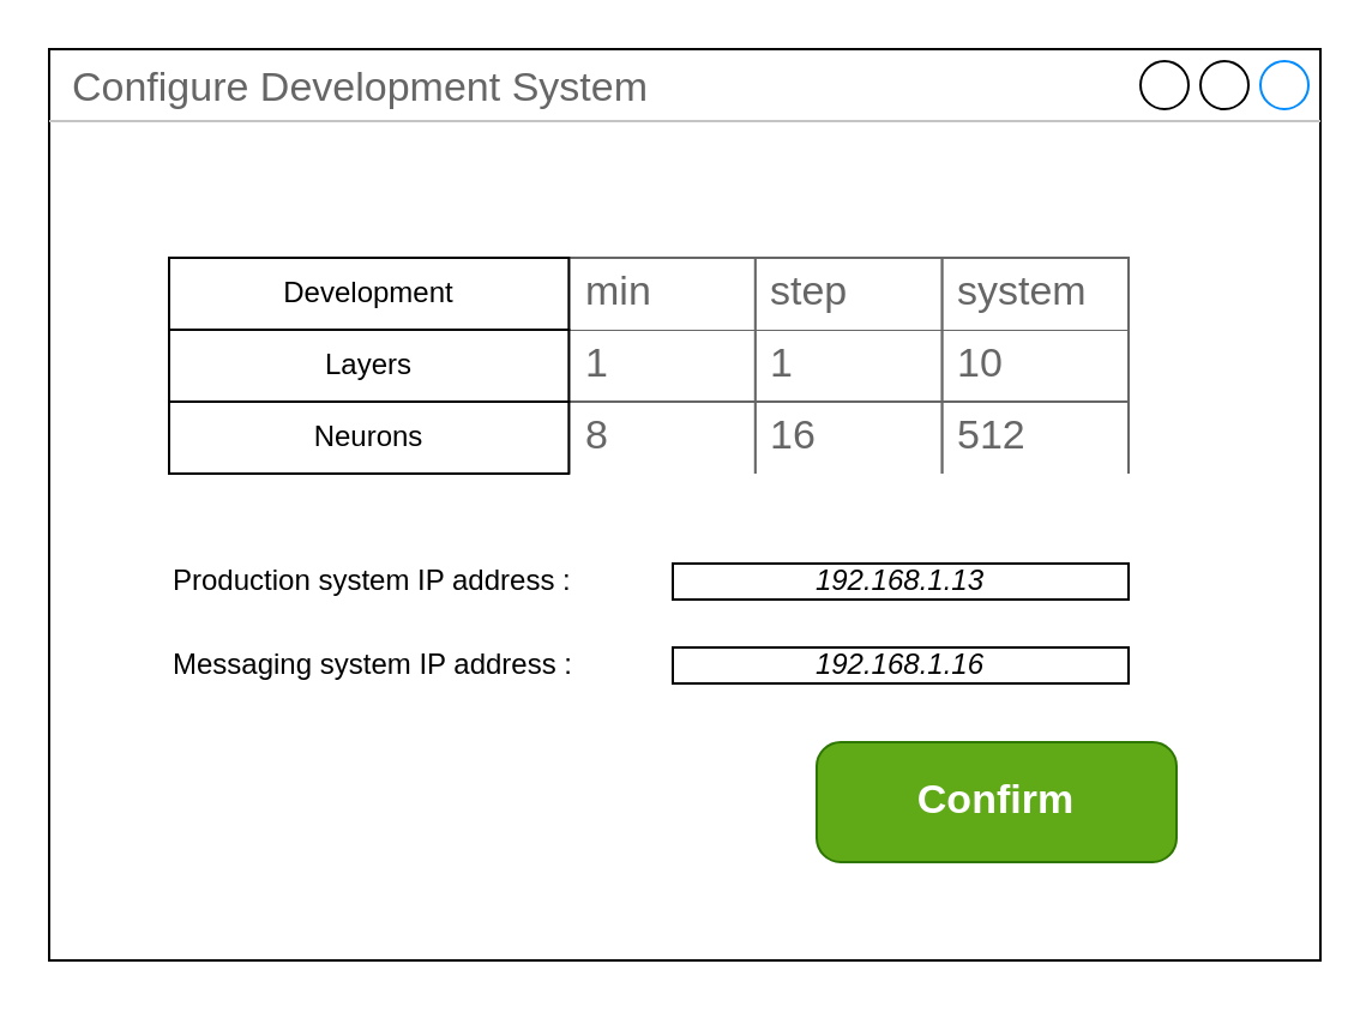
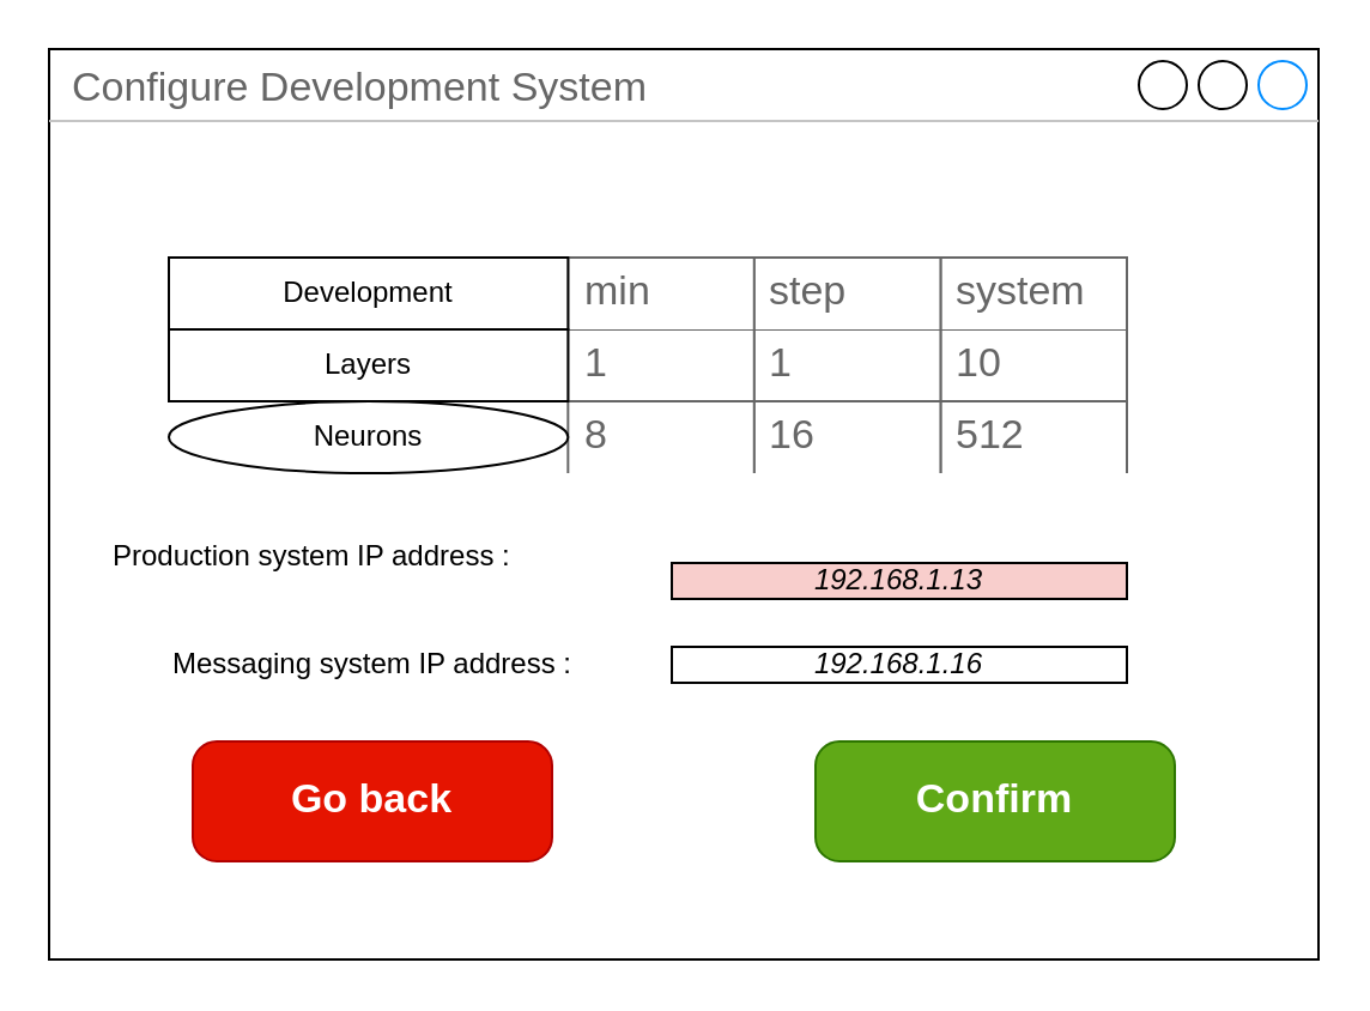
  <mxCell id="0" />
  <mxCell id="1" parent="0" />
  <mxCell id="2" value="Configure Development System" style="strokeWidth=1;shadow=0;dashed=0;align=center;html=1;shape=mxgraph.mockup.containers.window;align=left;verticalAlign=top;spacingLeft=8;strokeColor2=#008cff;strokeColor3=#c4c4c4;fontColor=#666666;mainText=;fontSize=17;labelBackgroundColor=none;whiteSpace=wrap;" parent="1" vertex="1"><mxGeometry x="20" y="20" width="530" height="380" as="geometry" /></mxCell>
  <mxCell id="3" value="Confirm" style="strokeWidth=1;shadow=0;dashed=0;align=center;html=1;shape=mxgraph.mockup.buttons.button;strokeColor=#2D7600;fontColor=#ffffff;mainText=;buttonStyle=round;fontSize=17;fontStyle=1;fillColor=#60a917;whiteSpace=wrap;" parent="1" vertex="1"><mxGeometry x="340" y="309" width="150" height="50" as="geometry" /></mxCell>
- <mxCell id="5" value="Production system IP address :" style="text;html=1;strokeColor=none;fillColor=none;align=left;verticalAlign=middle;whiteSpace=wrap;rounded=0;" parent="1" vertex="1"><mxGeometry x="70" y="227" width="210" height="30" as="geometry" /></mxCell>
- <mxCell id="6" value="&lt;i style=&quot;border-color: var(--border-color);&quot;&gt;&lt;font style=&quot;border-color: var(--border-color);&quot;&gt;192.168.1.13&lt;/font&gt;&lt;/i&gt;" style="rounded=0;whiteSpace=wrap;html=1;fontColor=#000000;" parent="1" vertex="1"><mxGeometry x="280" y="234.5" width="190" height="15" as="geometry" /></mxCell>
+ <mxCell id="4" value="Go back" style="strokeWidth=1;shadow=0;dashed=0;align=center;html=1;shape=mxgraph.mockup.buttons.button;strokeColor=#B20000;mainText=;buttonStyle=round;fontSize=17;fontStyle=1;fillColor=#e51400;whiteSpace=wrap;fontColor=#ffffff;" parent="1" vertex="1"><mxGeometry x="80" y="309" width="150" height="50" as="geometry" /></mxCell>
+ <mxCell id="5" value="Production system IP address :" style="text;html=1;strokeColor=none;fillColor=none;align=left;verticalAlign=middle;whiteSpace=wrap;rounded=0;" parent="1" vertex="1"><mxGeometry x="45" y="217" width="210" height="30" as="geometry" /></mxCell>
+ <mxCell id="6" value="&lt;i style=&quot;border-color: var(--border-color);&quot;&gt;&lt;font style=&quot;border-color: var(--border-color);&quot;&gt;192.168.1.13&lt;/font&gt;&lt;/i&gt;" style="rounded=0;whiteSpace=wrap;html=1;fontColor=#000000;fillColor=#f8cecc;" parent="1" vertex="1"><mxGeometry x="280" y="234.5" width="190" height="15" as="geometry" /></mxCell>
  <mxCell id="7" value="Messaging system IP address :" style="text;html=1;strokeColor=none;fillColor=none;align=left;verticalAlign=middle;whiteSpace=wrap;rounded=0;" parent="1" vertex="1"><mxGeometry x="70" y="262" width="210" height="30" as="geometry" /></mxCell>
  <mxCell id="8" value="&lt;i style=&quot;border-color: var(--border-color);&quot;&gt;&lt;font style=&quot;border-color: var(--border-color);&quot;&gt;192.168.1.16&lt;/font&gt;&lt;/i&gt;" style="rounded=0;whiteSpace=wrap;html=1;fontColor=#000000;" parent="1" vertex="1"><mxGeometry x="280" y="269.5" width="190" height="15" as="geometry" /></mxCell>
  <mxCell id="9" value="1" style="strokeWidth=1;shadow=0;dashed=0;align=center;html=1;shape=mxgraph.mockup.forms.uRect;fontSize=17;fontColor=#666666;align=left;spacingLeft=5;strokeColor=#666666;fillColor=#FFFFFF;container=0;" vertex="1" parent="1"><mxGeometry x="236.667" y="137" width="77.778" height="30" as="geometry" /></mxCell>
  <mxCell id="10" value="10" style="strokeWidth=1;shadow=0;dashed=0;align=center;html=1;shape=mxgraph.mockup.forms.uRect;fontSize=17;fontColor=#666666;align=left;spacingLeft=5;strokeColor=#666666;fillColor=#FFFFFF;container=0;" vertex="1" parent="1"><mxGeometry x="392.222" y="137" width="77.778" height="30" as="geometry" /></mxCell>
  <mxCell id="11" value="1" style="strokeWidth=1;shadow=0;dashed=0;align=center;html=1;shape=mxgraph.mockup.forms.uRect;fontSize=17;fontColor=#666666;align=left;spacingLeft=5;strokeColor=#666666;fillColor=#FFFFFF;container=0;" vertex="1" parent="1"><mxGeometry x="314.444" y="137" width="77.778" height="30" as="geometry" /></mxCell>
  <mxCell id="12" value="8" style="strokeWidth=1;shadow=0;dashed=0;align=center;html=1;shape=mxgraph.mockup.forms.uRect;fontSize=17;fontColor=#666666;align=left;spacingLeft=5;strokeColor=#666666;fillColor=#FFFFFF;container=0;" vertex="1" parent="1"><mxGeometry x="236.667" y="167" width="77.778" height="30" as="geometry" /></mxCell>
  <mxCell id="13" value="512" style="strokeWidth=1;shadow=0;dashed=0;align=center;html=1;shape=mxgraph.mockup.forms.uRect;fontSize=17;fontColor=#666666;align=left;spacingLeft=5;strokeColor=#666666;fillColor=#FFFFFF;container=0;" vertex="1" parent="1"><mxGeometry x="392.222" y="167" width="77.778" height="30" as="geometry" /></mxCell>
  <mxCell id="14" value="16" style="strokeWidth=1;shadow=0;dashed=0;align=center;html=1;shape=mxgraph.mockup.forms.uRect;fontSize=17;fontColor=#666666;align=left;spacingLeft=5;strokeColor=#666666;fillColor=#FFFFFF;container=0;" vertex="1" parent="1"><mxGeometry x="314.444" y="167" width="77.778" height="30" as="geometry" /></mxCell>
  <mxCell id="15" value="min" style="strokeWidth=1;shadow=0;dashed=0;align=center;html=1;shape=mxgraph.mockup.forms.uRect;fontSize=17;fontColor=#666666;align=left;spacingLeft=5;strokeColor=#666666;fillColor=#FFFFFF;container=0;" vertex="1" parent="1"><mxGeometry x="236.667" y="107" width="77.778" height="30" as="geometry" /></mxCell>
  <mxCell id="16" value="system" style="strokeWidth=1;shadow=0;dashed=0;align=center;html=1;shape=mxgraph.mockup.forms.uRect;fontSize=17;fontColor=#666666;align=left;spacingLeft=5;strokeColor=#666666;fillColor=#FFFFFF;container=0;" vertex="1" parent="1"><mxGeometry x="392.222" y="107" width="77.778" height="30" as="geometry" /></mxCell>
  <mxCell id="17" value="step" style="strokeWidth=1;shadow=0;dashed=0;align=center;html=1;shape=mxgraph.mockup.forms.uRect;fontSize=17;fontColor=#666666;align=left;spacingLeft=5;strokeColor=#666666;fillColor=#FFFFFF;container=0;" vertex="1" parent="1"><mxGeometry x="314.444" y="107" width="77.778" height="30" as="geometry" /></mxCell>
  <mxCell id="18" value="Layers" style="whiteSpace=wrap;html=1;fillColor=#FFFFFF;container=0;" vertex="1" parent="1"><mxGeometry x="70" y="137" width="166.667" height="30" as="geometry" /></mxCell>
- <mxCell id="19" value="Neurons" style="whiteSpace=wrap;html=1;fillColor=#FFFFFF;container=0;" vertex="1" parent="1"><mxGeometry x="70" y="167" width="166.667" height="30" as="geometry" /></mxCell>
+ <mxCell id="19" value="Neurons" style="ellipse;whiteSpace=wrap;html=1;fillColor=#FFFFFF;container=0;" vertex="1" parent="1"><mxGeometry x="70" y="167" width="166.667" height="30" as="geometry" /></mxCell>
  <mxCell id="20" value="Development" style="whiteSpace=wrap;html=1;fillColor=#FFFFFF;container=0;" vertex="1" parent="1"><mxGeometry x="70" y="107" width="166.667" height="30" as="geometry" /></mxCell>
